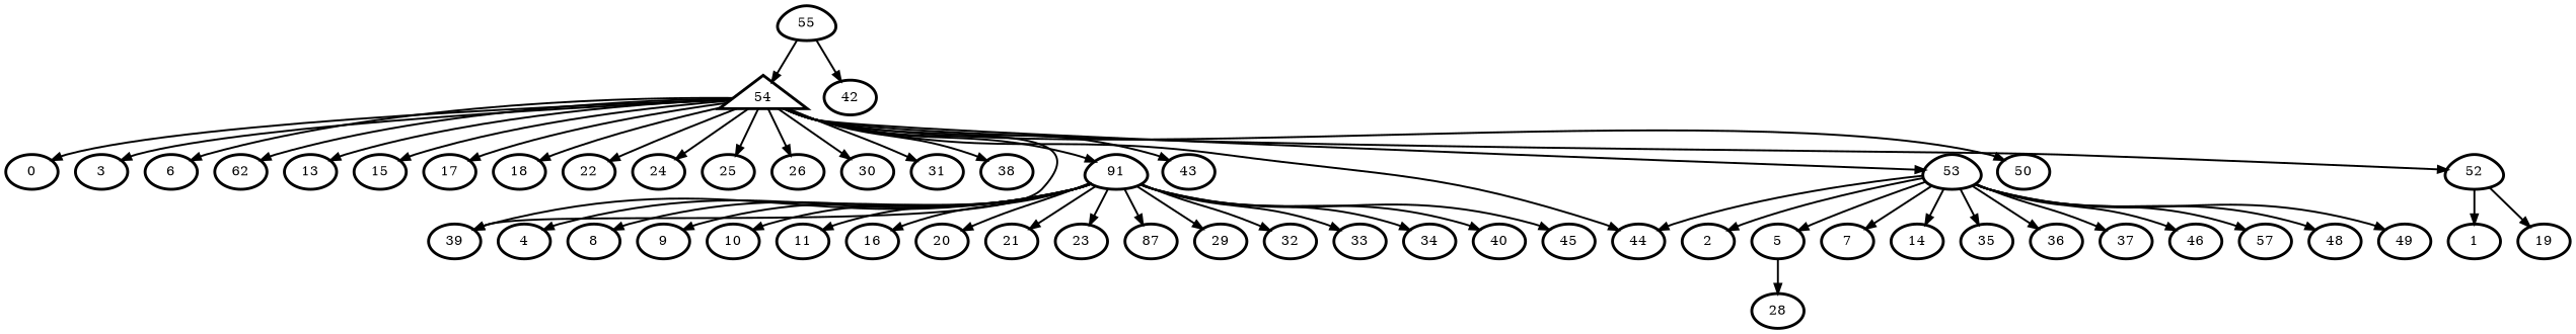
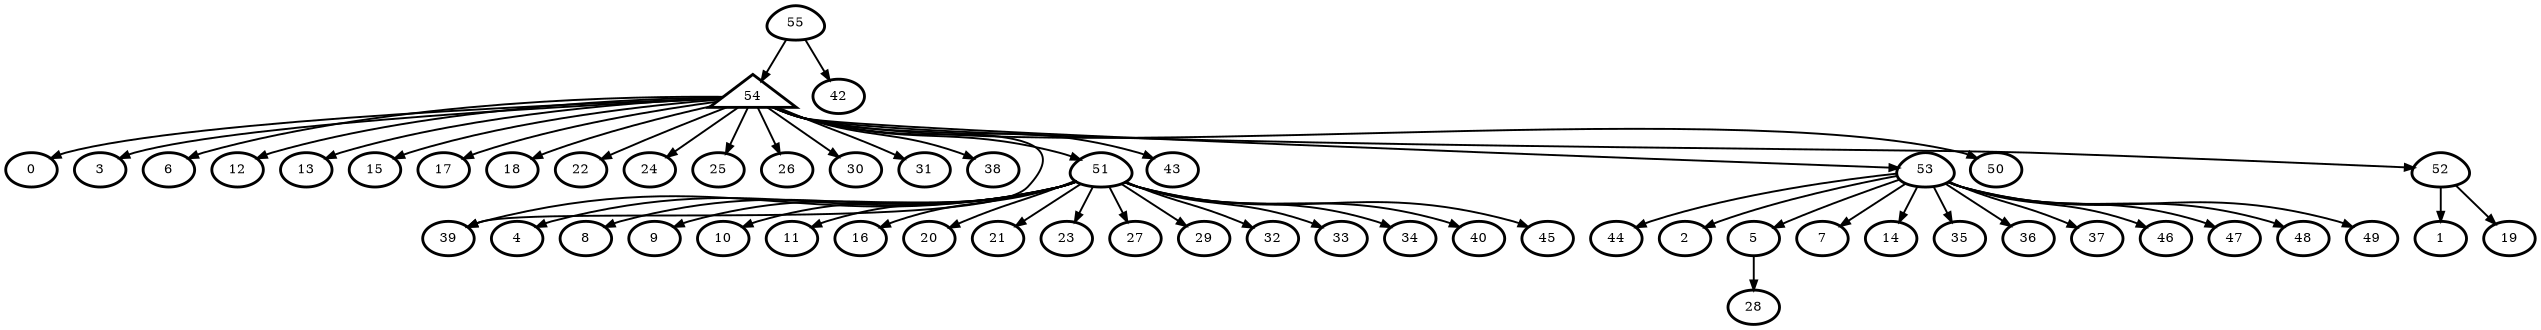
  digraph {
    node [penwidth=3]
    edge [penwidth=2]
    n1 [label=0]
    n2 [label=1]
    n3 [label=2]
    n4 [label=3]
    n5 [label=4]
    n6 [label=5]
    n7 [label=28]
    n8 [label=6]
    n9 [label=7]
    n10 [label=8]
    n11 [label=9]
    n12 [label=10]
    n13 [label=11]
-   n14 [label=62]
+   n14 [label=12]
    n15 [label=13]
    n16 [label=14]
    n17 [label=15]
    n18 [label=16]
    n19 [label=17]
    n20 [label=18]
    n21 [label=19]
    n22 [label=20]
    n23 [label=21]
    n24 [label=22]
    n25 [label=23]
    n26 [label=24]
    n27 [label=25]
    n28 [label=26]
-   n29 [label=87]
+   n29 [label=27]
    n30 [label=29]
    n31 [label=30]
    n32 [label=31]
    n33 [label=32]
    n34 [label=33]
    n35 [label=34]
    n36 [label=35]
    n37 [label=36]
    n38 [label=37]
    n39 [label=38]
    n40 [label=39]
    n41 [label=40]
    n42 [label=42]
    n43 [label=43]
    n44 [label=44]
    n45 [label=45]
    n46 [label=46]
-   n47 [label=57]
+   n47 [label=47]
    n48 [label=48]
    n49 [label=49]
    n50 [label=50]
-   n51 [label=91 shape=egg]
+   n51 [label=51 shape=egg]
    n52 [label=52 shape=egg]
    n53 [label=53 shape=egg]
    n54 [label=54 shape=triangle]
    n55 [label=55 shape=egg]
    n6 -> n7
    n51 -> n5
    n51 -> n10
    n51 -> n11
    n51 -> n12
    n51 -> n13
    n51 -> n18
    n51 -> n22
    n51 -> n23
    n51 -> n25
    n51 -> n29
    n51 -> n30
    n51 -> n33
    n51 -> n34
    n51 -> n35
    n51 -> n40
    n51 -> n41
    n51 -> n45
    n52 -> n2
    n52 -> n21
    n53 -> n3
    n53 -> n6
    n53 -> n9
    n53 -> n16
    n53 -> n36
    n53 -> n37
    n53 -> n38
    n53 -> n44
    n53 -> n46
    n53 -> n47
    n53 -> n48
    n53 -> n49
    n54 -> n1
    n54 -> n4
    n54 -> n8
    n54 -> n14
    n54 -> n15
    n54 -> n17
    n54 -> n19
    n54 -> n20
    n54 -> n24
    n54 -> n26
    n54 -> n27
    n54 -> n28
    n54 -> n31
    n54 -> n32
    n54 -> n39
    n54 -> n40
    n54 -> n43
-   n54 -> n44
    n54 -> n50
    n54 -> n51
    n54 -> n52
    n54 -> n53
    n55 -> n42
    n55 -> n54
  }
